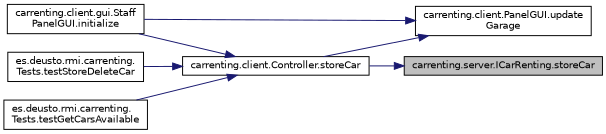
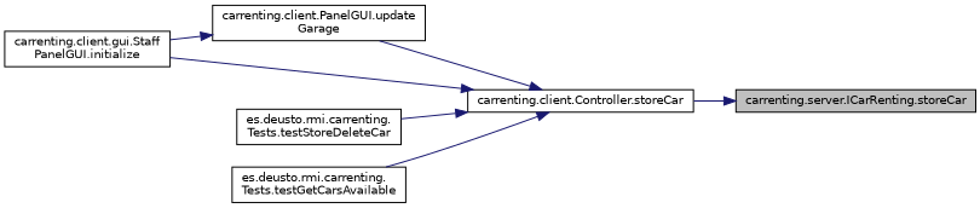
  digraph {
    rankdir=RL
    node [color=black fillcolor=white fontname=Helvetica fontsize=10 shape=record style=filled]
    edge [color=midnightblue dir=back fontname=Helvetica fontsize=10 labelfontname=Helvetica labelfontsize=10 style=solid]
    n1 [fillcolor=grey75 fontcolor=black height=0.2 label="carrenting.server.ICarRenting.storeCar" width=0.4]
    n2 [height=0.2 label="carrenting.client.Controller.storeCar" width=0.4]
    n3 [height=0.2 label="carrenting.client.PanelGUI.update\lGarage" width=0.4]
    n4 [height=0.2 label="carrenting.client.gui.Staff\lPanelGUI.initialize" width=0.4]
    n5 [height=0.2 label="es.deusto.rmi.carrenting.\lTests.testStoreDeleteCar" width=0.4]
    n6 [height=0.2 label="es.deusto.rmi.carrenting.\lTests.testGetCarsAvailable" width=0.4]
    n1 -> n2
-   n3 -> n2
+   n2 -> n3
    n2 -> n4
    n2 -> n5
    n2 -> n6
    n3 -> n4
  }
